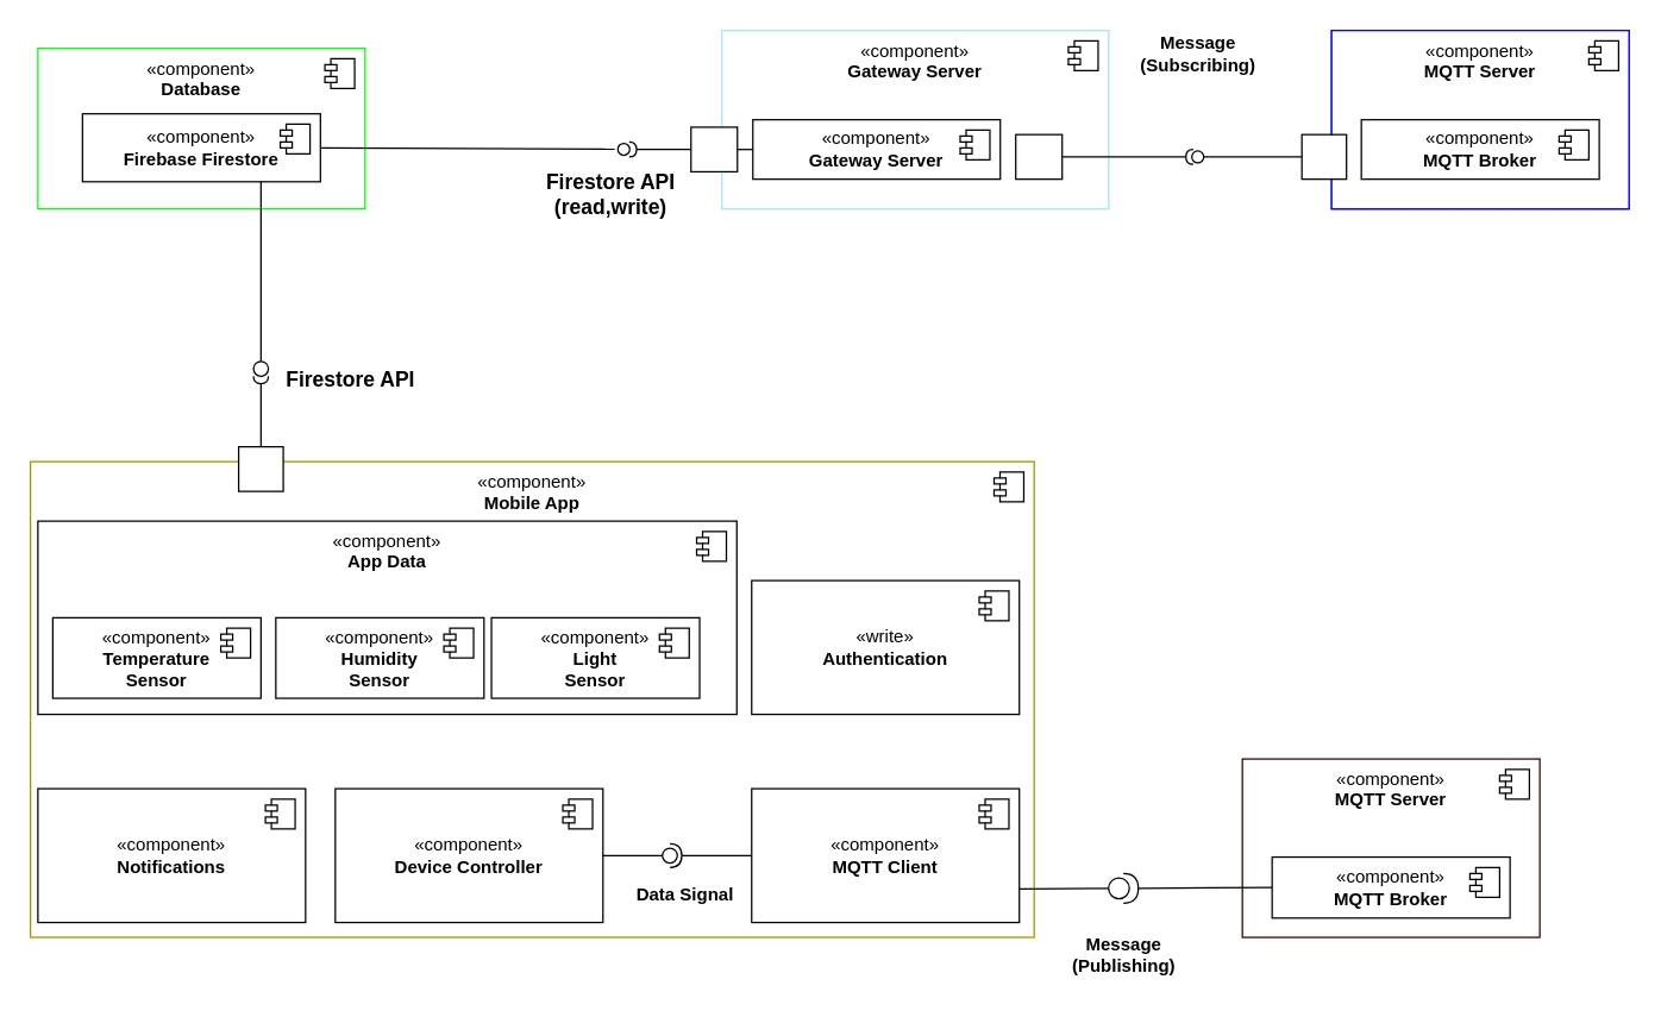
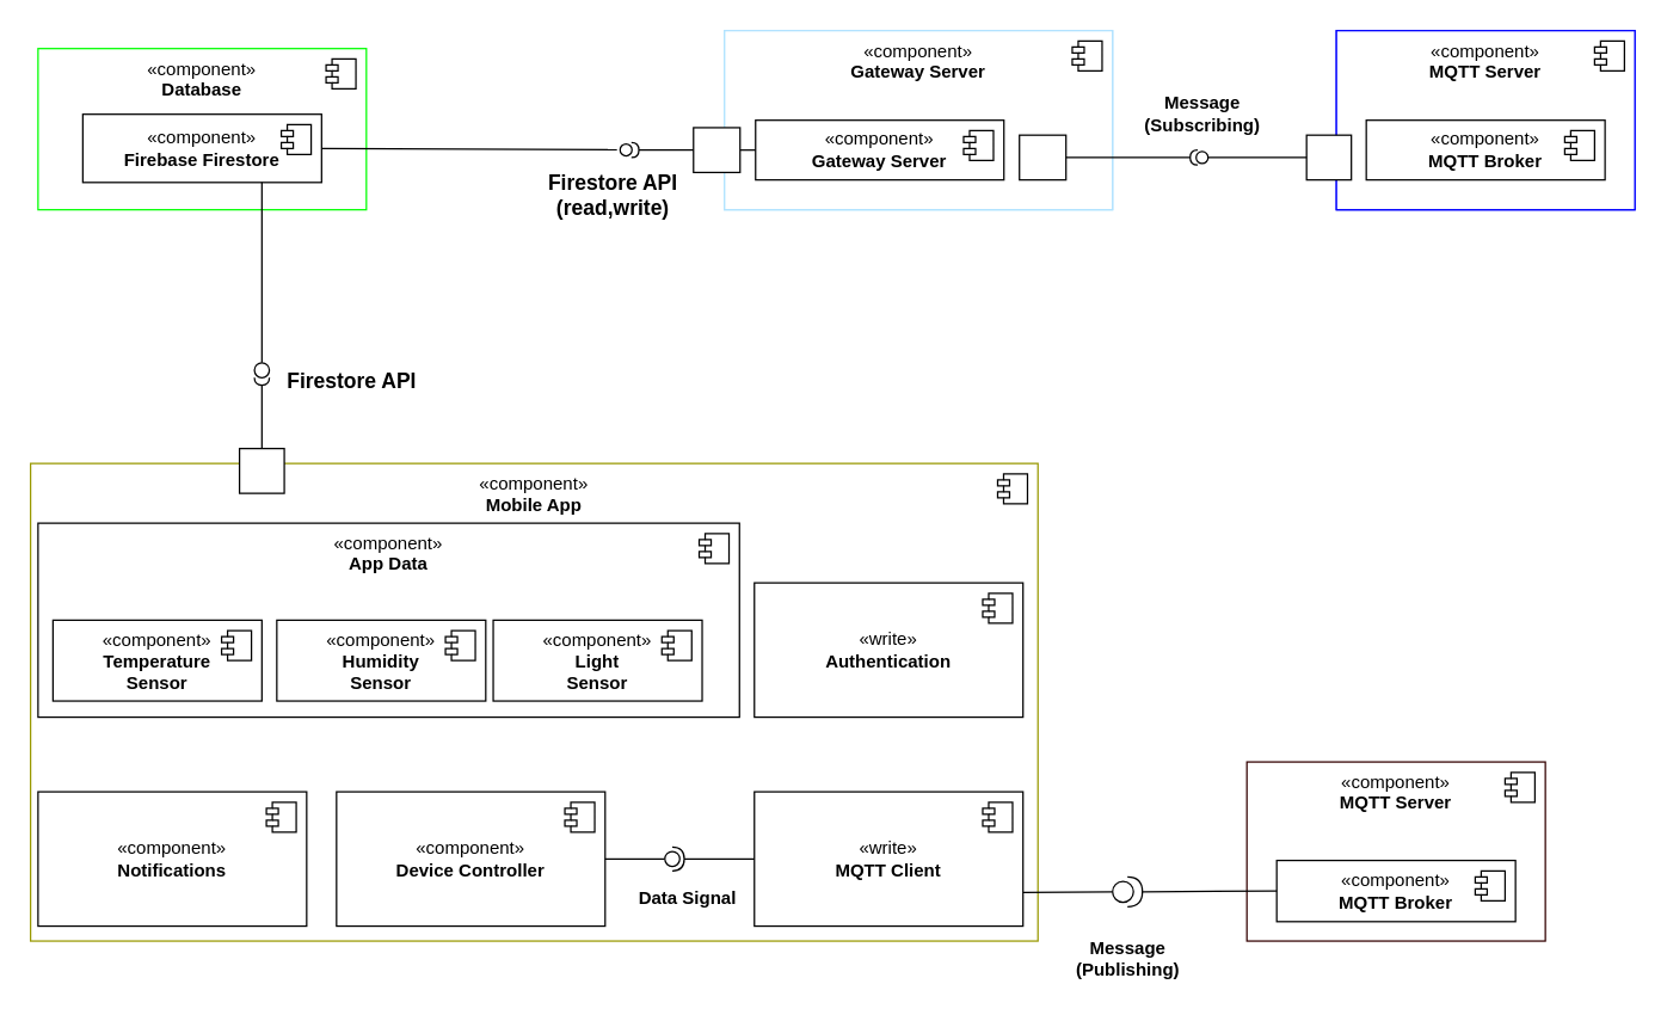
  <mxCell id="0" />
  <mxCell id="1" parent="0" />
  <mxCell id="2" value="«component»&lt;br&gt;&lt;b&gt;Mobile App&lt;/b&gt;" style="html=1;dropTarget=0;whiteSpace=wrap;verticalAlign=top;strokeColor=#999900;" parent="1" vertex="1"><mxGeometry x="20" y="310" width="675" height="320" as="geometry" /></mxCell>
  <mxCell id="3" value="" style="shape=module;jettyWidth=8;jettyHeight=4;" parent="2" vertex="1"><mxGeometry x="1" width="20" height="20" relative="1" as="geometry"><mxPoint x="-27" y="7" as="offset" /></mxGeometry></mxCell>
  <mxCell id="4" value="" style="group;fillColor=none;strokeColor=#0000FF;" parent="1" connectable="0" vertex="1"><mxGeometry x="895" y="20" width="200" height="120" as="geometry" /></mxCell>
  <mxCell id="5" value="«component»&lt;br&gt;&lt;b&gt;MQTT Server&lt;/b&gt;" style="html=1;dropTarget=0;whiteSpace=wrap;horizontal=1;verticalAlign=top;strokeColor=#0000FF;" parent="4" vertex="1"><mxGeometry width="200" height="120" as="geometry" /></mxCell>
  <mxCell id="6" value="" style="shape=module;jettyWidth=8;jettyHeight=4;" parent="5" vertex="1"><mxGeometry x="1" width="20" height="20" relative="1" as="geometry"><mxPoint x="-27" y="7" as="offset" /></mxGeometry></mxCell>
  <mxCell id="7" value="«component»&lt;br&gt;&lt;b&gt;MQTT Broker&lt;/b&gt;" style="html=1;dropTarget=0;whiteSpace=wrap;horizontal=1;verticalAlign=middle;" parent="4" vertex="1"><mxGeometry x="20" y="60" width="160" height="40" as="geometry" /></mxCell>
  <mxCell id="8" value="" style="shape=module;jettyWidth=8;jettyHeight=4;" parent="7" vertex="1"><mxGeometry x="1" width="20" height="20" relative="1" as="geometry"><mxPoint x="-27" y="7" as="offset" /></mxGeometry></mxCell>
  <mxCell id="9" value="" style="html=1;rounded=0;direction=south;" parent="4" vertex="1"><mxGeometry x="-20" y="70" width="30" height="30" as="geometry" /></mxCell>
  <mxCell id="10" value="" style="group" parent="1" connectable="0" vertex="1"><mxGeometry x="25" y="350" width="470" height="130" as="geometry" /></mxCell>
  <mxCell id="11" value="«component»&lt;br&gt;&lt;b&gt;App Data&lt;/b&gt;" style="html=1;dropTarget=0;whiteSpace=wrap;verticalAlign=top;" parent="10" vertex="1"><mxGeometry width="470" height="130" as="geometry" /></mxCell>
  <mxCell id="12" value="" style="shape=module;jettyWidth=8;jettyHeight=4;" parent="11" vertex="1"><mxGeometry x="1" width="20" height="20" relative="1" as="geometry"><mxPoint x="-27" y="7" as="offset" /></mxGeometry></mxCell>
  <mxCell id="13" value="«component»&lt;br&gt;&lt;b&gt;Temperature&lt;br&gt;Sensor&lt;br&gt;&lt;/b&gt;" style="html=1;dropTarget=0;whiteSpace=wrap;verticalAlign=top;" parent="10" vertex="1"><mxGeometry x="10" y="65" width="140" height="54.167" as="geometry" /></mxCell>
  <mxCell id="14" value="" style="shape=module;jettyWidth=8;jettyHeight=4;" parent="13" vertex="1"><mxGeometry x="1" width="20" height="20" relative="1" as="geometry"><mxPoint x="-27" y="7" as="offset" /></mxGeometry></mxCell>
  <mxCell id="15" value="«component»&lt;br&gt;&lt;b&gt;Humidity&lt;br&gt;Sensor&lt;br&gt;&lt;/b&gt;" style="html=1;dropTarget=0;whiteSpace=wrap;verticalAlign=top;" parent="10" vertex="1"><mxGeometry x="160" y="65" width="140" height="54.167" as="geometry" /></mxCell>
  <mxCell id="16" value="" style="shape=module;jettyWidth=8;jettyHeight=4;" parent="15" vertex="1"><mxGeometry x="1" width="20" height="20" relative="1" as="geometry"><mxPoint x="-27" y="7" as="offset" /></mxGeometry></mxCell>
  <mxCell id="17" value="«component»&lt;br&gt;&lt;b&gt;Light&lt;br&gt;Sensor&lt;br&gt;&lt;/b&gt;" style="html=1;dropTarget=0;whiteSpace=wrap;verticalAlign=top;" parent="10" vertex="1"><mxGeometry x="305" y="65" width="140" height="54.167" as="geometry" /></mxCell>
  <mxCell id="18" value="" style="shape=module;jettyWidth=8;jettyHeight=4;" parent="17" vertex="1"><mxGeometry x="1" width="20" height="20" relative="1" as="geometry"><mxPoint x="-27" y="7" as="offset" /></mxGeometry></mxCell>
  <mxCell id="19" value="«component»&lt;br&gt;&lt;b&gt;Device Controller&lt;/b&gt;" style="html=1;dropTarget=0;whiteSpace=wrap;" parent="1" vertex="1"><mxGeometry x="225" y="530" width="180" height="90" as="geometry" /></mxCell>
  <mxCell id="20" value="" style="shape=module;jettyWidth=8;jettyHeight=4;" parent="19" vertex="1"><mxGeometry x="1" width="20" height="20" relative="1" as="geometry"><mxPoint x="-27" y="7" as="offset" /></mxGeometry></mxCell>
  <mxCell id="21" value="«write»&lt;br&gt;&lt;b&gt;Authentication&lt;/b&gt;" style="html=1;dropTarget=0;whiteSpace=wrap;" parent="1" vertex="1"><mxGeometry x="505" y="390" width="180" height="90" as="geometry" /></mxCell>
  <mxCell id="22" value="" style="shape=module;jettyWidth=8;jettyHeight=4;" parent="21" vertex="1"><mxGeometry x="1" width="20" height="20" relative="1" as="geometry"><mxPoint x="-27" y="7" as="offset" /></mxGeometry></mxCell>
  <mxCell id="23" style="rounded=0;orthogonalLoop=1;jettySize=auto;html=1;exitX=1;exitY=0.75;exitDx=0;exitDy=0;entryX=0;entryY=0.5;entryDx=0;entryDy=0;entryPerimeter=0;endArrow=none;endFill=0;" parent="1" source="24" target="26" edge="1"><mxGeometry relative="1" as="geometry" /></mxCell>
- <mxCell id="24" value="«component»&lt;br&gt;&lt;b&gt;MQTT Client&lt;/b&gt;" style="html=1;dropTarget=0;whiteSpace=wrap;" parent="1" vertex="1"><mxGeometry x="505" y="530" width="180" height="90" as="geometry" /></mxCell>
+ <mxCell id="24" value="«write»&lt;br&gt;&lt;b&gt;MQTT Client&lt;/b&gt;" style="html=1;dropTarget=0;whiteSpace=wrap;" parent="1" vertex="1"><mxGeometry x="505" y="530" width="180" height="90" as="geometry" /></mxCell>
  <mxCell id="25" value="" style="shape=module;jettyWidth=8;jettyHeight=4;" parent="24" vertex="1"><mxGeometry x="1" width="20" height="20" relative="1" as="geometry"><mxPoint x="-27" y="7" as="offset" /></mxGeometry></mxCell>
  <mxCell id="26" value="" style="shape=providedRequiredInterface;html=1;verticalLabelPosition=bottom;sketch=0;" parent="1" vertex="1"><mxGeometry x="745" y="587" width="20" height="20" as="geometry" /></mxCell>
  <mxCell id="27" value="&lt;b&gt;Message&lt;br&gt;(Publishing)&lt;/b&gt;" style="text;html=1;align=center;verticalAlign=middle;resizable=0;points=[];autosize=1;strokeColor=none;fillColor=none;" parent="1" vertex="1"><mxGeometry x="710" y="622" width="90" height="40" as="geometry" /></mxCell>
  <mxCell id="28" value="" style="rounded=0;orthogonalLoop=1;jettySize=auto;html=1;endArrow=none;endFill=0;sketch=0;sourcePerimeterSpacing=0;targetPerimeterSpacing=0;exitX=1;exitY=0.5;exitDx=0;exitDy=0;" parent="1" source="19" target="30" edge="1"><mxGeometry relative="1" as="geometry"><mxPoint x="315" y="582" as="sourcePoint" /></mxGeometry></mxCell>
  <mxCell id="29" value="" style="rounded=0;orthogonalLoop=1;jettySize=auto;html=1;endArrow=halfCircle;endFill=0;entryX=0.5;entryY=0.5;endSize=6;strokeWidth=1;sketch=0;exitX=0;exitY=0.5;exitDx=0;exitDy=0;" parent="1" source="24" target="30" edge="1"><mxGeometry relative="1" as="geometry"><mxPoint x="355" y="582" as="sourcePoint" /></mxGeometry></mxCell>
  <mxCell id="30" value="" style="ellipse;whiteSpace=wrap;html=1;align=center;aspect=fixed;resizable=0;points=[];outlineConnect=0;sketch=0;" parent="1" vertex="1"><mxGeometry x="445" y="570" width="10" height="10" as="geometry" /></mxCell>
  <mxCell id="31" value="&lt;b&gt;Data Signal&lt;/b&gt;" style="text;html=1;align=center;verticalAlign=middle;resizable=0;points=[];autosize=1;strokeColor=none;fillColor=none;" parent="1" vertex="1"><mxGeometry x="415" y="587" width="90" height="30" as="geometry" /></mxCell>
  <mxCell id="32" value="«component»&lt;br&gt;&lt;b&gt;Notifications&lt;/b&gt;" style="html=1;dropTarget=0;whiteSpace=wrap;" parent="1" vertex="1"><mxGeometry x="25" y="530" width="180" height="90" as="geometry" /></mxCell>
  <mxCell id="33" value="" style="shape=module;jettyWidth=8;jettyHeight=4;" parent="32" vertex="1"><mxGeometry x="1" width="20" height="20" relative="1" as="geometry"><mxPoint x="-27" y="7" as="offset" /></mxGeometry></mxCell>
  <mxCell id="34" value="" style="group;strokeColor=#B0E2FF;" parent="1" connectable="0" vertex="1"><mxGeometry x="485" y="20" width="260" height="120" as="geometry" /></mxCell>
  <mxCell id="35" value="«component»&lt;br&gt;&lt;b&gt;Gateway Server&lt;/b&gt;" style="html=1;dropTarget=0;whiteSpace=wrap;horizontal=1;verticalAlign=top;movable=1;resizable=1;rotatable=1;deletable=1;editable=1;locked=0;connectable=1;strokeColor=#B0E2FF;" parent="34" vertex="1"><mxGeometry width="260" height="120" as="geometry" /></mxCell>
  <mxCell id="36" value="" style="shape=module;jettyWidth=8;jettyHeight=4;" parent="35" vertex="1"><mxGeometry x="1" width="20" height="20" relative="1" as="geometry"><mxPoint x="-27" y="7" as="offset" /></mxGeometry></mxCell>
  <mxCell id="37" value="«component»&lt;br&gt;&lt;b&gt;Gateway Server&lt;/b&gt;" style="html=1;dropTarget=0;whiteSpace=wrap;horizontal=1;verticalAlign=middle;movable=1;resizable=1;rotatable=1;deletable=1;editable=1;locked=0;connectable=1;" parent="34" vertex="1"><mxGeometry x="20.8" y="60" width="166.4" height="40" as="geometry" /></mxCell>
  <mxCell id="38" value="" style="shape=module;jettyWidth=8;jettyHeight=4;" parent="37" vertex="1"><mxGeometry x="1" width="20" height="20" relative="1" as="geometry"><mxPoint x="-27" y="7" as="offset" /></mxGeometry></mxCell>
  <mxCell id="39" value="" style="html=1;rounded=0;" parent="34" vertex="1"><mxGeometry x="197.6" y="70" width="31.2" height="30" as="geometry" /></mxCell>
  <mxCell id="40" style="rounded=0;orthogonalLoop=1;jettySize=auto;html=1;exitX=1;exitY=0.5;exitDx=0;exitDy=0;entryX=0;entryY=0.5;entryDx=0;entryDy=0;startArrow=none;startFill=0;endArrow=none;endFill=0;" parent="34" source="41" target="37" edge="1"><mxGeometry relative="1" as="geometry" /></mxCell>
  <mxCell id="41" value="" style="html=1;rounded=0;" parent="34" vertex="1"><mxGeometry x="-20.8" y="65" width="31.2" height="30" as="geometry" /></mxCell>
  <mxCell id="42" value="" style="endArrow=none;html=1;rounded=0;align=center;verticalAlign=top;endFill=0;labelBackgroundColor=none;endSize=2;" parent="34" source="41" target="43" edge="1"><mxGeometry relative="1" as="geometry" /></mxCell>
  <mxCell id="43" value="" style="shape=requiredInterface;html=1;fontSize=11;align=center;fillColor=none;points=[];aspect=fixed;resizable=0;verticalAlign=bottom;labelPosition=center;verticalLabelPosition=top;flipH=1;direction=west;" parent="34" vertex="1"><mxGeometry x="-62.4" y="75" width="5" height="10" as="geometry" /></mxCell>
  <mxCell id="44" value="" style="endArrow=none;html=1;rounded=0;align=center;verticalAlign=top;endFill=0;labelBackgroundColor=none;endSize=2;" parent="1" source="45" target="9" edge="1"><mxGeometry relative="1" as="geometry" /></mxCell>
  <mxCell id="45" value="" style="ellipse;html=1;fontSize=11;align=center;fillColor=none;points=[];aspect=fixed;resizable=0;verticalAlign=bottom;labelPosition=center;verticalLabelPosition=top;flipH=1;" parent="1" vertex="1"><mxGeometry x="801" y="101" width="8" height="8" as="geometry" /></mxCell>
  <mxCell id="46" value="" style="shape=requiredInterface;html=1;fontSize=11;align=center;fillColor=none;points=[];aspect=fixed;resizable=0;verticalAlign=bottom;labelPosition=center;verticalLabelPosition=top;flipH=1;" parent="1" vertex="1"><mxGeometry x="797" y="100" width="5" height="10" as="geometry" /></mxCell>
  <mxCell id="47" value="" style="endArrow=none;html=1;rounded=0;align=center;verticalAlign=top;endFill=0;labelBackgroundColor=none;endSize=2;" parent="1" source="39" target="46" edge="1"><mxGeometry relative="1" as="geometry" /></mxCell>
- <mxCell id="48" value="&lt;b&gt;Message&lt;br&gt;(Subscribing)&lt;/b&gt;" style="text;html=1;align=center;verticalAlign=middle;resizable=0;points=[];autosize=1;strokeColor=none;fillColor=none;" parent="1" vertex="1"><mxGeometry x="755" y="15.86" width="100" height="40" as="geometry" /></mxCell>
+ <mxCell id="48" value="&lt;b&gt;Message&lt;br&gt;(Subscribing)&lt;/b&gt;" style="text;html=1;align=center;verticalAlign=middle;resizable=0;points=[];autosize=1;strokeColor=none;fillColor=none;" parent="1" vertex="1"><mxGeometry x="755" y="55.86" width="100" height="40" as="geometry" /></mxCell>
  <mxCell id="49" value="" style="html=1;rounded=0;" parent="1" vertex="1"><mxGeometry x="160" y="300" width="30" height="30" as="geometry" /></mxCell>
  <mxCell id="50" value="" style="endArrow=none;html=1;rounded=0;align=center;verticalAlign=top;endFill=0;labelBackgroundColor=none;endSize=2;" parent="1" source="49" target="51" edge="1"><mxGeometry relative="1" as="geometry" /></mxCell>
  <mxCell id="51" value="" style="shape=requiredInterface;html=1;fontSize=11;align=center;fillColor=none;points=[];aspect=fixed;resizable=0;verticalAlign=bottom;labelPosition=center;verticalLabelPosition=top;flipH=1;direction=south;" parent="1" vertex="1"><mxGeometry x="170" y="252.5" width="10" height="5" as="geometry" /></mxCell>
  <mxCell id="52" value="«component»&lt;br&gt;&lt;b&gt;Database&lt;/b&gt;" style="html=1;dropTarget=0;whiteSpace=wrap;horizontal=1;verticalAlign=top;movable=1;resizable=1;rotatable=1;deletable=1;editable=1;locked=0;connectable=1;strokeColor=#00FF00;" parent="1" vertex="1"><mxGeometry x="25" y="32" width="220" height="108" as="geometry" /></mxCell>
  <mxCell id="53" value="" style="shape=module;jettyWidth=8;jettyHeight=4;" parent="52" vertex="1"><mxGeometry x="1" width="20" height="20" relative="1" as="geometry"><mxPoint x="-27" y="7" as="offset" /></mxGeometry></mxCell>
  <mxCell id="54" style="rounded=0;orthogonalLoop=1;jettySize=auto;html=1;entryX=1.132;entryY=0.62;entryDx=0;entryDy=0;entryPerimeter=0;endArrow=none;endFill=0;exitX=1;exitY=0.5;exitDx=0;exitDy=0;" parent="1" source="55" edge="1"><mxGeometry relative="1" as="geometry"><mxPoint x="205" y="100" as="sourcePoint" /><mxPoint x="412.941" y="99.82" as="targetPoint" /></mxGeometry></mxCell>
  <mxCell id="55" value="«component»&lt;br&gt;&lt;b&gt;Firebase Firestore&lt;/b&gt;" style="html=1;dropTarget=0;whiteSpace=wrap;horizontal=1;verticalAlign=middle;movable=1;resizable=1;rotatable=1;deletable=1;editable=1;locked=0;connectable=1;" parent="1" vertex="1"><mxGeometry x="55" y="76.001" width="160" height="45.714" as="geometry" /></mxCell>
  <mxCell id="56" value="" style="shape=module;jettyWidth=8;jettyHeight=4;" parent="55" vertex="1"><mxGeometry x="1" width="20" height="20" relative="1" as="geometry"><mxPoint x="-27" y="7" as="offset" /></mxGeometry></mxCell>
  <mxCell id="57" value="&lt;b&gt;&lt;font style=&quot;font-size: 14px;&quot;&gt;Firestore API&lt;/font&gt;&lt;/b&gt;" style="text;html=1;align=center;verticalAlign=middle;resizable=0;points=[];autosize=1;strokeColor=none;fillColor=none;" parent="1" vertex="1"><mxGeometry x="180" y="240" width="110" height="30" as="geometry" /></mxCell>
  <mxCell id="58" value="" style="ellipse;html=1;fontSize=11;align=center;fillColor=none;points=[];aspect=fixed;resizable=0;verticalAlign=bottom;labelPosition=center;verticalLabelPosition=top;flipH=1;" parent="1" vertex="1"><mxGeometry x="414.997" y="95.86" width="8" height="8" as="geometry" /></mxCell>
  <mxCell id="59" value="&lt;b&gt;&lt;font style=&quot;font-size: 14px;&quot;&gt;Firestore API&lt;br&gt;(read,write)&lt;br&gt;&lt;/font&gt;&lt;/b&gt;" style="text;html=1;align=center;verticalAlign=middle;resizable=0;points=[];autosize=1;strokeColor=none;fillColor=none;" parent="1" vertex="1"><mxGeometry x="355" y="105" width="110" height="50" as="geometry" /></mxCell>
  <mxCell id="60" value="" style="rounded=0;orthogonalLoop=1;jettySize=auto;html=1;endArrow=none;endFill=0;sketch=0;sourcePerimeterSpacing=0;targetPerimeterSpacing=0;entryX=0.75;entryY=1;entryDx=0;entryDy=0;" parent="1" source="61" target="55" edge="1"><mxGeometry relative="1" as="geometry"><mxPoint x="215" y="205" as="sourcePoint" /><mxPoint x="145" y="200" as="targetPoint" /></mxGeometry></mxCell>
  <mxCell id="61" value="" style="ellipse;whiteSpace=wrap;html=1;align=center;aspect=fixed;resizable=0;points=[];outlineConnect=0;sketch=0;" parent="1" vertex="1"><mxGeometry x="170" y="242.5" width="10" height="10" as="geometry" /></mxCell>
  <mxCell id="62" value="«component»&lt;br&gt;&lt;b&gt;MQTT Server&lt;/b&gt;" style="html=1;dropTarget=0;whiteSpace=wrap;horizontal=1;verticalAlign=top;strokeColor=#330000;" parent="1" vertex="1"><mxGeometry x="835" y="510" width="200" height="120" as="geometry" /></mxCell>
  <mxCell id="63" value="" style="shape=module;jettyWidth=8;jettyHeight=4;" parent="62" vertex="1"><mxGeometry x="1" width="20" height="20" relative="1" as="geometry"><mxPoint x="-27" y="7" as="offset" /></mxGeometry></mxCell>
  <mxCell id="64" value="«component»&lt;br&gt;&lt;b&gt;MQTT Broker&lt;/b&gt;" style="html=1;dropTarget=0;whiteSpace=wrap;horizontal=1;verticalAlign=middle;" parent="1" vertex="1"><mxGeometry x="855" y="576" width="160" height="41" as="geometry" /></mxCell>
  <mxCell id="65" value="" style="shape=module;jettyWidth=8;jettyHeight=4;" parent="64" vertex="1"><mxGeometry x="1" width="20" height="20" relative="1" as="geometry"><mxPoint x="-27" y="7" as="offset" /></mxGeometry></mxCell>
  <mxCell id="66" value="" style="endArrow=none;html=1;entryX=0;entryY=0.5;entryDx=0;entryDy=0;exitX=1;exitY=0.5;exitDx=0;exitDy=0;exitPerimeter=0;" parent="1" source="26" target="64" edge="1"><mxGeometry width="50" height="50" relative="1" as="geometry"><mxPoint x="785" y="700" as="sourcePoint" /><mxPoint x="835" y="650" as="targetPoint" /></mxGeometry></mxCell>
